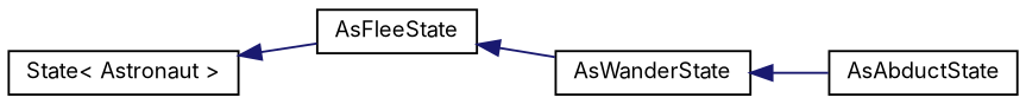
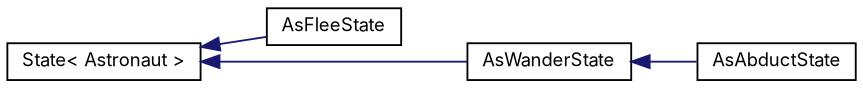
  digraph {
    fontname=Inter
    rankdir=LR
    node [color=black fillcolor=white fontname=Inter fontsize=10 shape=record style=filled]
    edge [color=midnightblue dir=back fontname=Inter fontsize=10 labelfontname=Helvetica labelfontsize=10 style=solid]
    n1 [height=0.2 label="State\< Astronaut \>" width=0.4]
    n2 [height=0.2 label=AsFleeState width=0.4]
    n3 [height=0.2 label=AsWanderState width=0.4]
    n4 [height=0.2 label=AsAbductState width=0.4]
    n1 -> n2
-   n2 -> n3
+   n1 -> n3
    n3 -> n4
  }
